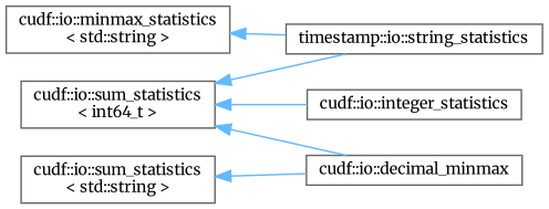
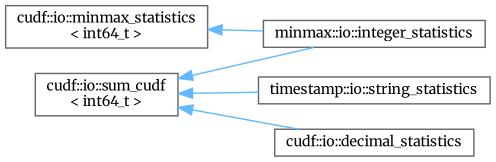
  digraph {
    fontname=Merriweather
    rankdir=LR
    node [color=grey40 fillcolor=white fontname=Merriweather fontsize=10 shape=box style=filled]
    edge [color=steelblue1 dir=back fontname=Merriweather fontsize=10 labelfontname=Helvetica labelfontsize=10 style=solid]
-   n2 [height=0.2 label="cudf::io::integer_statistics" width=0.4]
-   n3 [height=0.2 label="cudf::io::minmax_statistics\l\< std::string \>" width=0.4]
+   n1 [height=0.2 label="cudf::io::minmax_statistics\l\< int64_t \>" width=0.4]
+   n2 [height=0.2 label="minmax::io::integer_statistics" width=0.4]
    n4 [height=0.2 label="timestamp::io::string_statistics" width=0.4]
-   n5 [height=0.2 label="cudf::io::decimal_minmax" width=0.4]
-   n6 [height=0.2 label="cudf::io::sum_statistics\l\< int64_t \>" width=0.4]
-   n7 [height=0.2 label="cudf::io::sum_statistics\l\< std::string \>" width=0.4]
-   n3 -> n4
+   n5 [height=0.2 label="cudf::io::decimal_statistics" width=0.4]
+   n6 [height=0.2 label="cudf::io::sum_cudf\l\< int64_t \>" width=0.4]
+   n1 -> n2
    n6 -> n2
    n6 -> n4
    n6 -> n5
-   n7 -> n5
  }
